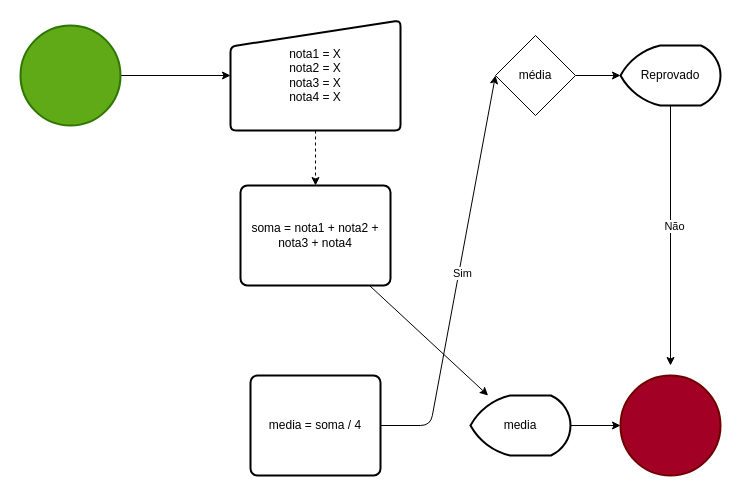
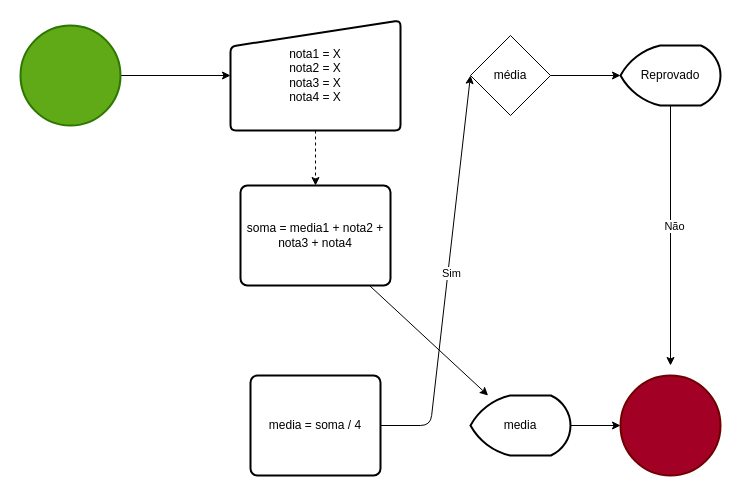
  <mxCell id="0" />
  <mxCell id="1" parent="0" />
  <mxCell id="2" style="edgeStyle=none;html=1;entryX=0;entryY=0.5;entryDx=0;entryDy=0;" parent="1" source="3" target="5" edge="1"><mxGeometry relative="1" as="geometry" /></mxCell>
  <mxCell id="3" value="" style="strokeWidth=2;html=1;shape=mxgraph.flowchart.start_2;whiteSpace=wrap;fillColor=#60a917;fontColor=#ffffff;strokeColor=#2D7600;" parent="1" vertex="1"><mxGeometry x="20" y="25" width="100" height="100" as="geometry" /></mxCell>
  <mxCell id="4" style="edgeStyle=none;html=1;entryX=0.5;entryY=0;entryDx=0;entryDy=0;dashed=1;" parent="1" source="5" target="7" edge="1"><mxGeometry relative="1" as="geometry" /></mxCell>
  <mxCell id="5" value="nota1 = X&lt;br&gt;nota2 = X&lt;br&gt;nota3 = X&lt;br&gt;nota4 = X" style="html=1;strokeWidth=2;shape=manualInput;whiteSpace=wrap;rounded=1;size=26;arcSize=11;" parent="1" vertex="1"><mxGeometry x="230" y="20" width="170" height="110" as="geometry" /></mxCell>
  <mxCell id="6" style="edgeStyle=none;html=1;" parent="1" source="7" target="12" edge="1"><mxGeometry relative="1" as="geometry" /></mxCell>
- <mxCell id="7" value="soma = nota1 + nota2 + nota3 + nota4" style="rounded=1;whiteSpace=wrap;html=1;absoluteArcSize=1;arcSize=14;strokeWidth=2;" parent="1" vertex="1"><mxGeometry x="240" y="185" width="150" height="100" as="geometry" /></mxCell>
+ <mxCell id="7" value="soma = media1 + nota2 + nota3 + nota4" style="rounded=1;whiteSpace=wrap;html=1;absoluteArcSize=1;arcSize=14;strokeWidth=2;" parent="1" vertex="1"><mxGeometry x="240" y="185" width="150" height="100" as="geometry" /></mxCell>
  <mxCell id="8" style="edgeStyle=none;html=1;entryX=0;entryY=0.5;entryDx=0;entryDy=0;" parent="1" source="10" target="15" edge="1"><mxGeometry relative="1" as="geometry"><mxPoint x="430" y="65" as="targetPoint" /><Array as="points"><mxPoint x="430" y="425" /></Array></mxGeometry></mxCell>
  <mxCell id="9" value="Sim" style="edgeLabel;html=1;align=center;verticalAlign=middle;resizable=0;points=[];" vertex="1" connectable="0" parent="8"><mxGeometry x="0.013" y="-3" relative="1" as="geometry"><mxPoint as="offset" /></mxGeometry></mxCell>
  <mxCell id="10" value="media = soma / 4" style="rounded=1;whiteSpace=wrap;html=1;absoluteArcSize=1;arcSize=14;strokeWidth=2;" parent="1" vertex="1"><mxGeometry x="250" y="375" width="130" height="100" as="geometry" /></mxCell>
  <mxCell id="11" style="edgeStyle=none;html=1;entryX=0;entryY=0.5;entryDx=0;entryDy=0;entryPerimeter=0;" parent="1" source="12" target="13" edge="1"><mxGeometry relative="1" as="geometry" /></mxCell>
  <mxCell id="12" value="media" style="strokeWidth=2;html=1;shape=mxgraph.flowchart.display;whiteSpace=wrap;" parent="1" vertex="1"><mxGeometry x="470" y="395" width="100" height="60" as="geometry" /></mxCell>
  <mxCell id="13" value="" style="strokeWidth=2;html=1;shape=mxgraph.flowchart.start_2;whiteSpace=wrap;fillColor=#a20025;fontColor=#ffffff;strokeColor=#6F0000;" parent="1" vertex="1"><mxGeometry x="620" y="375" width="100" height="100" as="geometry" /></mxCell>
  <mxCell id="14" style="edgeStyle=none;html=1;" edge="1" parent="1" source="15" target="18"><mxGeometry relative="1" as="geometry"><mxPoint x="670" y="75" as="targetPoint" /></mxGeometry></mxCell>
- <mxCell id="15" value="média" style="rhombus;whiteSpace=wrap;html=1;" vertex="1" parent="1"><mxGeometry x="495" y="35" width="80" height="80" as="geometry" /></mxCell>
+ <mxCell id="15" value="média" style="rhombus;whiteSpace=wrap;html=1;" vertex="1" parent="1"><mxGeometry x="470" y="35" width="80" height="80" as="geometry" /></mxCell>
  <mxCell id="16" style="edgeStyle=none;html=1;" edge="1" parent="1" source="18"><mxGeometry relative="1" as="geometry"><mxPoint x="670" y="365" as="targetPoint" /></mxGeometry></mxCell>
  <mxCell id="17" value="Não" style="edgeLabel;html=1;align=center;verticalAlign=middle;resizable=0;points=[];" vertex="1" connectable="0" parent="16"><mxGeometry x="-0.074" y="3" relative="1" as="geometry"><mxPoint as="offset" /></mxGeometry></mxCell>
  <mxCell id="18" value="Reprovado" style="strokeWidth=2;html=1;shape=mxgraph.flowchart.display;whiteSpace=wrap;" vertex="1" parent="1"><mxGeometry x="620" y="45" width="100" height="60" as="geometry" /></mxCell>
